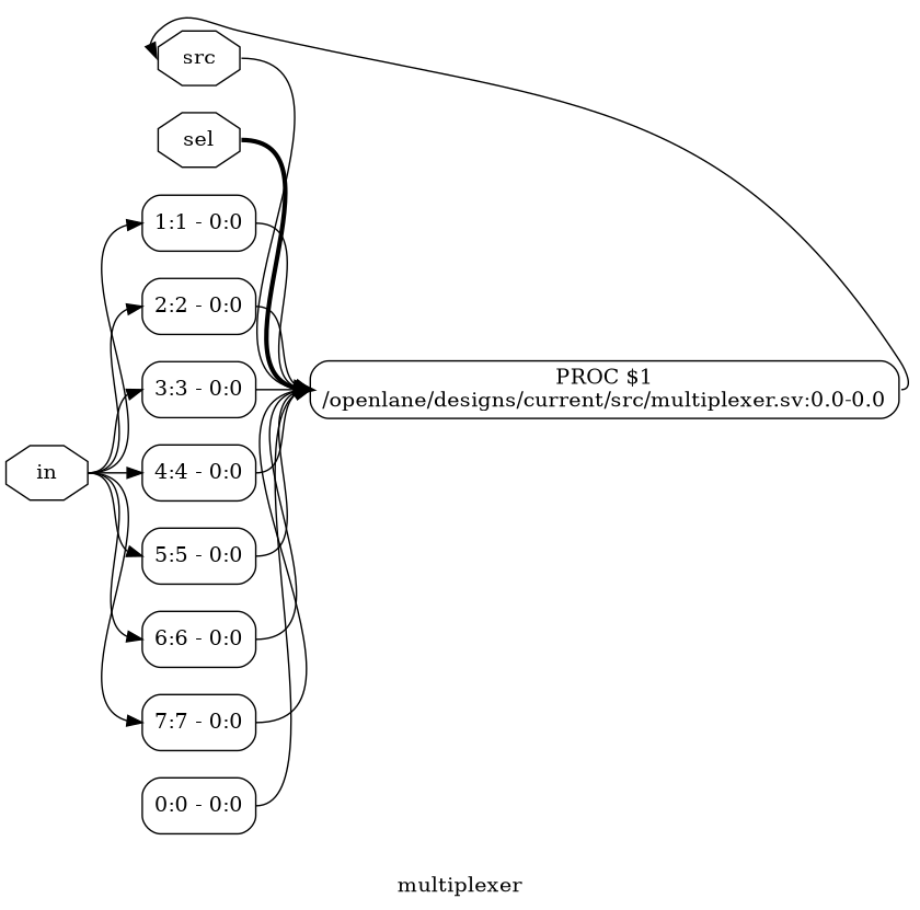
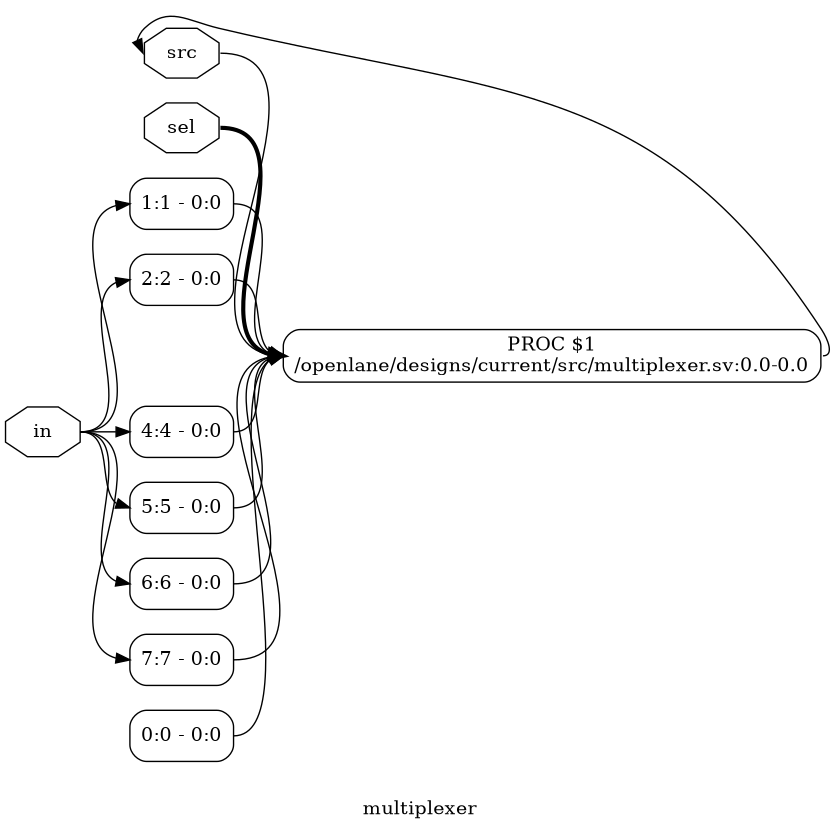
  digraph {
    label=multiplexer
    rankdir=LR
    remincross=true
    node [shape=record style=rounded]
    edge [color=black headport=w tailport=e]
    n1 [color=black fontcolor=black label=src shape=octagon style=""]
    n2 [label="PROC $1\n/openlane/designs/current/src/multiplexer.sv:0.0-0.0" shape=box]
    n3 [color=black fontcolor=black label=sel shape=octagon style=""]
    n4 [color=black fontcolor=black label=in shape=octagon style=""]
    n5 [label="<s0> 1:1 - 0:0 "]
    n6 [label="<s0> 2:2 - 0:0 "]
-   n7 [label="<s0> 3:3 - 0:0 "]
    n8 [label="<s0> 4:4 - 0:0 "]
    n9 [label="<s0> 5:5 - 0:0 "]
    n10 [label="<s0> 6:6 - 0:0 "]
    n11 [label="<s0> 7:7 - 0:0 "]
    n12 [label="<s0> 0:0 - 0:0 "]
    n1 -> n2
    n2 -> n1
    n3 -> n2 [style="setlinewidth(3)"]
    n4 -> n5 [headport="s0:w"]
    n4 -> n6 [headport="s0:w"]
-   n4 -> n7 [headport="s0:w"]
    n4 -> n8 [headport="s0:w"]
    n4 -> n9 [headport="s0:w"]
    n4 -> n10 [headport="s0:w"]
    n4 -> n11 [headport="s0:w"]
    n5 -> n2
    n6 -> n2
-   n7 -> n2
    n8 -> n2
    n9 -> n2
    n10 -> n2
    n11 -> n2
    n12 -> n2
  }
